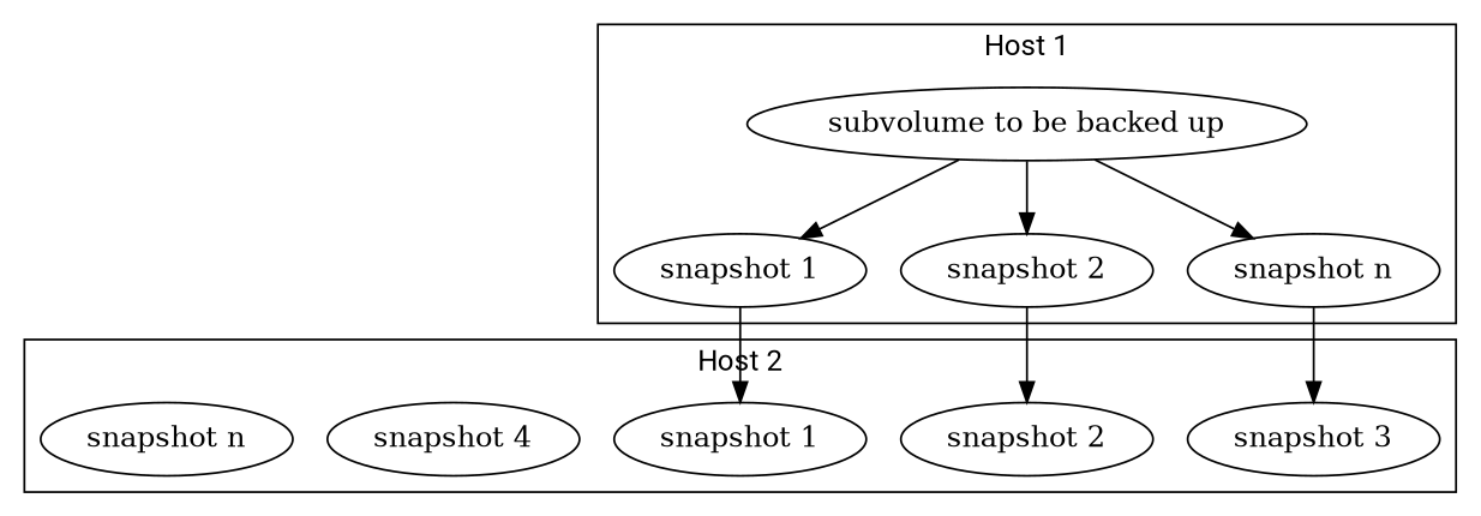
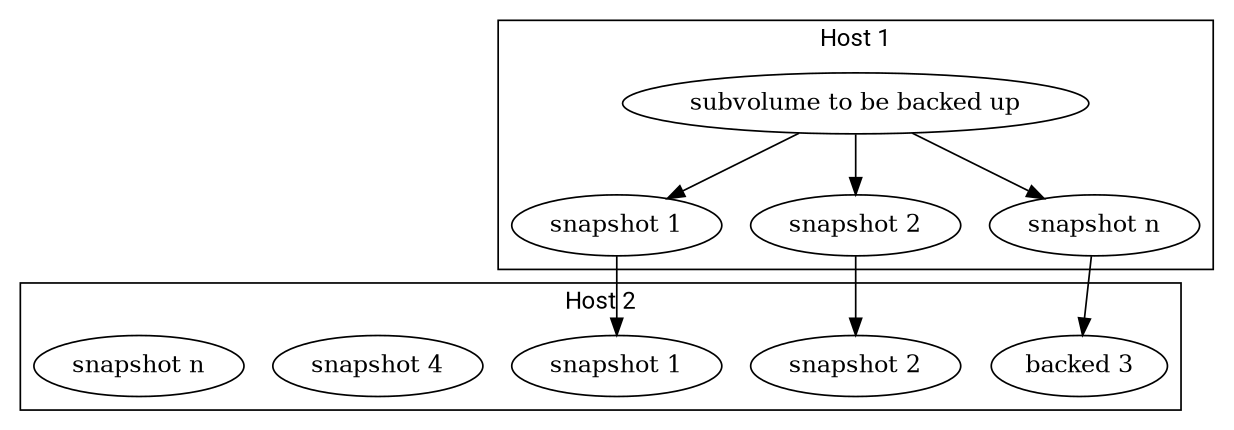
  digraph {
    fontname="Roboto,sans-serif"
    n1 [label="subvolume to be backed up"]
    n2 [label="snapshot 1"]
    n3 [label="snapshot 2"]
    n4 [label="snapshot n"]
    n5 [label="snapshot 1"]
    n6 [label="snapshot 2"]
-   n7 [label="snapshot 3"]
+   n7 [label="backed 3"]
    n8 [label="snapshot 4"]
    n9 [label="snapshot n"]
    subgraph cluster_1 {
      label="Host 1"
      n1
      n2
      n3
      n4
    }
    subgraph cluster_2 {
      label="Host 2"
      n5
      n6
      n7
      n8
      n9
    }
    n1 -> n2
    n1 -> n3
    n1 -> n4
    n2 -> n5
    n3 -> n6
    n4 -> n7
  }
